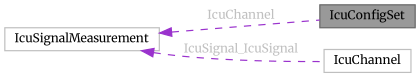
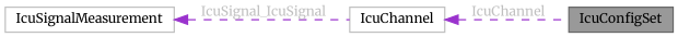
  digraph {
    fontname=Merriweather
    rankdir=LR
    node [color=grey75 fillcolor=white fontname=Merriweather fontsize=10 shape=box style=filled]
    edge [color=darkorchid3 dir=back fontcolor=grey fontname=Merriweather fontsize=10 labelfontname=Helvetica labelfontsize=10 style=dashed]
    n1 [color=gray40 fillcolor=grey60 fontcolor=black height=0.2 label=IcuConfigSet width=0.4]
    n2 [height=0.2 label=IcuChannel width=0.4]
    n3 [height=0.2 label=IcuSignalMeasurement width=0.4]
-   n3 -> n1 [label=" IcuChannel"]
+   n2 -> n1 [label=" IcuChannel"]
    n3 -> n2 [label=" IcuSignal_IcuSignal"]
  }
